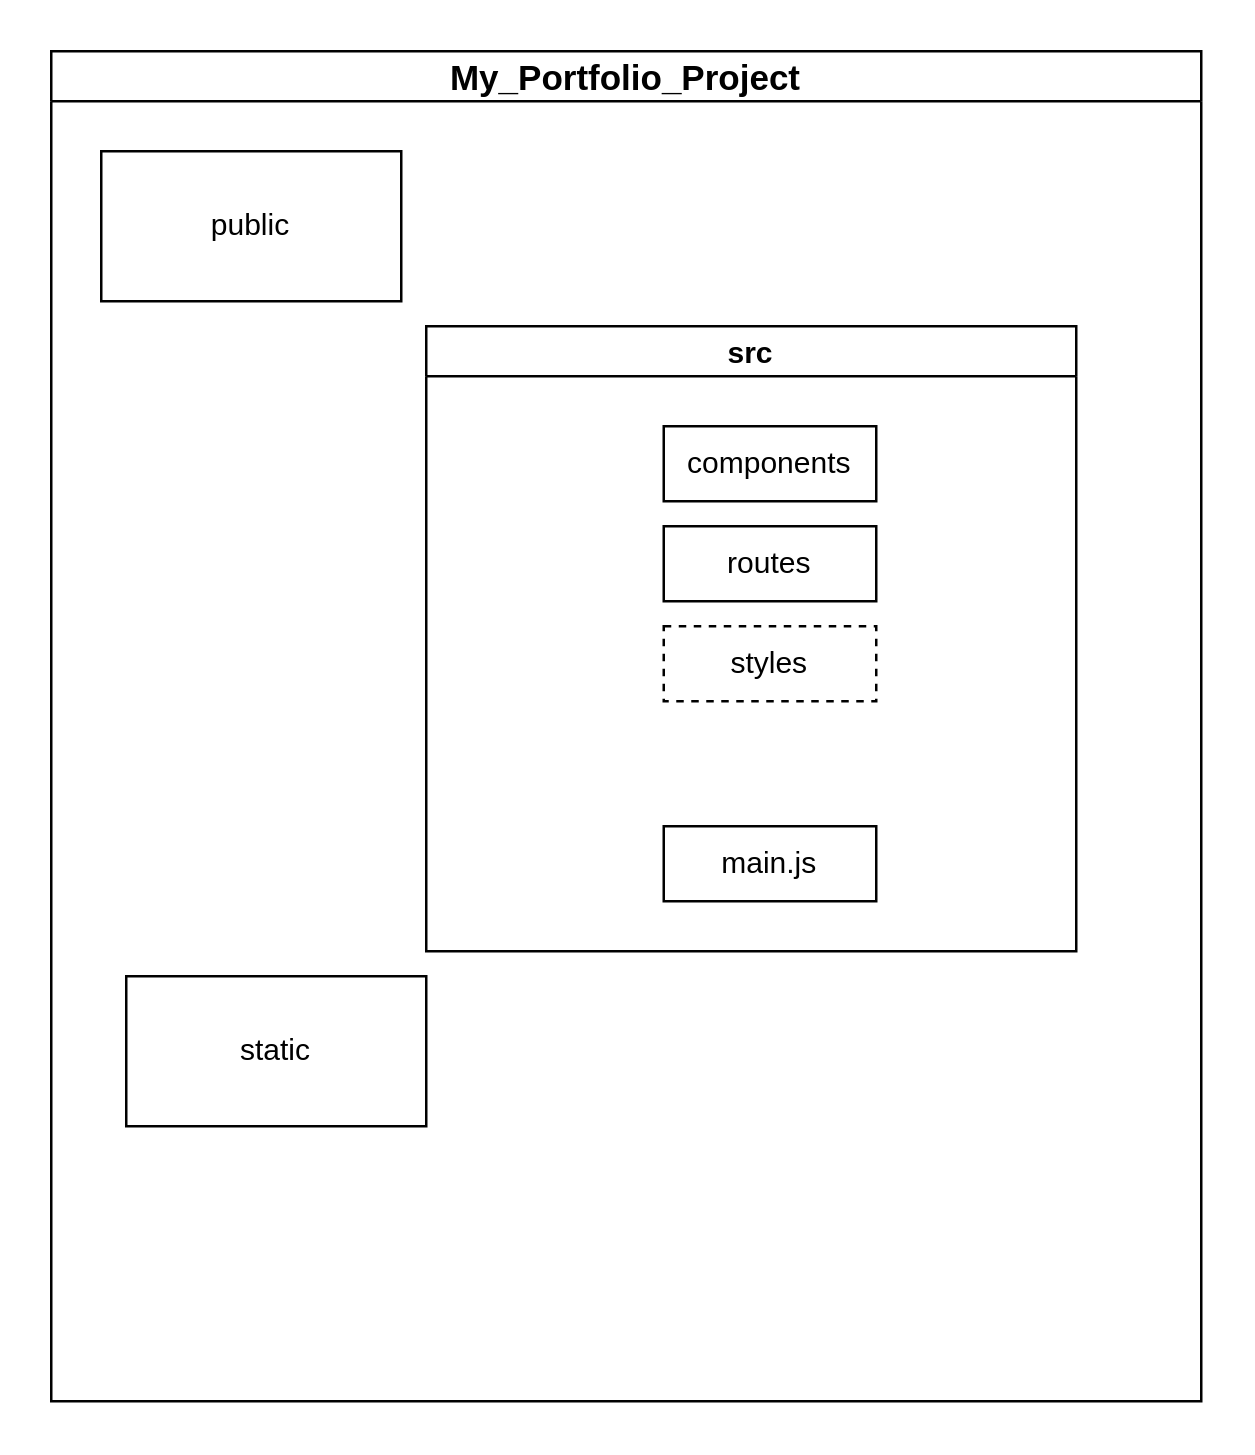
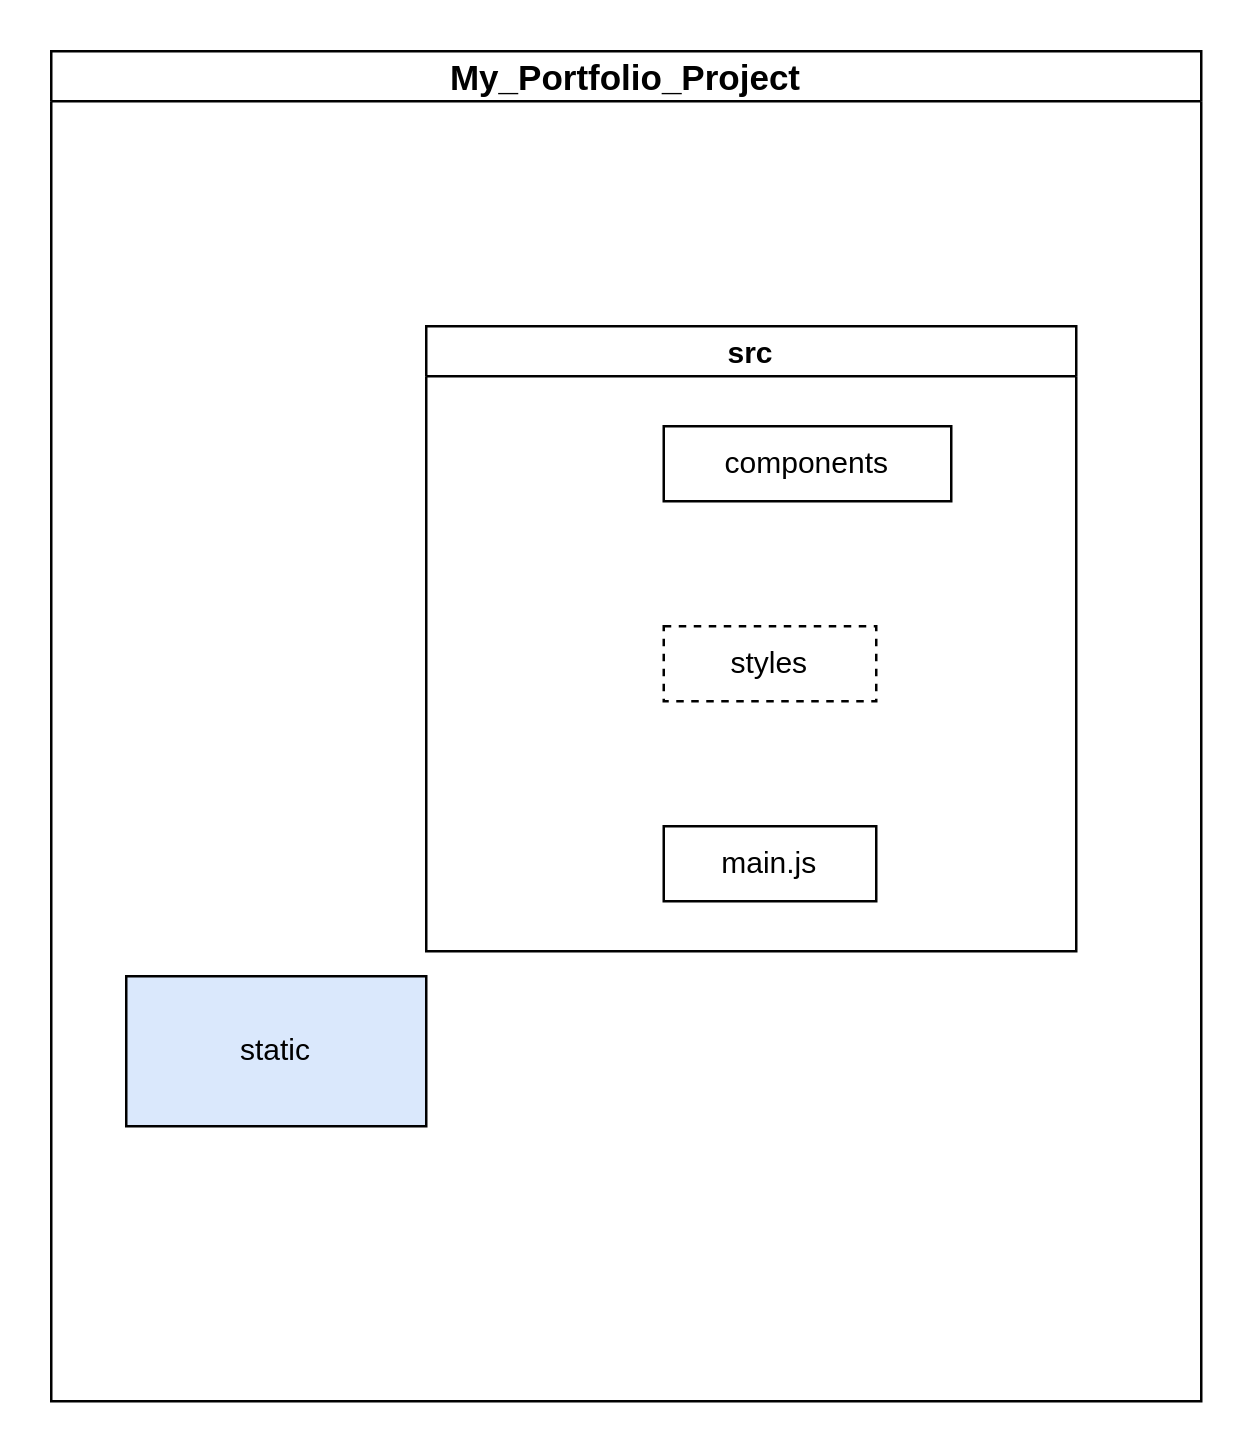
  <mxCell id="0" />
  <mxCell id="1" parent="0" />
  <mxCell id="2" value="My_Portfolio_Project" style="swimlane;startSize=20;horizontal=1;containerType=tree;fontSize=14;" vertex="1" parent="1"><mxGeometry x="20" y="20" width="460" height="540" as="geometry"><mxRectangle x="220" y="10" width="150" height="30" as="alternateBounds" /></mxGeometry></mxCell>
- <mxCell id="3" value="public" style="rounded=0;whiteSpace=wrap;html=1;" vertex="1" parent="2"><mxGeometry x="20" y="40" width="120" height="60" as="geometry" /></mxCell>
  <mxCell id="4" value="src" style="swimlane;startSize=20;horizontal=1;containerType=tree;" vertex="1" parent="2"><mxGeometry x="150" y="110" width="260" height="250" as="geometry"><mxRectangle x="190" y="40" width="70" height="30" as="alternateBounds" /></mxGeometry></mxCell>
- <mxCell id="5" value="components" style="rounded=0;whiteSpace=wrap;html=1;" vertex="1" parent="4"><mxGeometry x="95" y="40" width="85" height="30" as="geometry" /></mxCell>
- <mxCell id="6" value="routes" style="rounded=0;whiteSpace=wrap;html=1;" vertex="1" parent="4"><mxGeometry x="95" y="80" width="85" height="30" as="geometry" /></mxCell>
+ <mxCell id="5" value="components" style="rounded=0;whiteSpace=wrap;html=1;" vertex="1" parent="4"><mxGeometry x="95" y="40" width="115" height="30" as="geometry" /></mxCell>
  <mxCell id="7" value="styles" style="rounded=0;whiteSpace=wrap;html=1;dashed=1;" vertex="1" parent="4"><mxGeometry x="95" y="120" width="85" height="30" as="geometry" /></mxCell>
  <mxCell id="8" value="main.js" style="rounded=0;whiteSpace=wrap;html=1;" vertex="1" parent="4"><mxGeometry x="95" y="200" width="85" height="30" as="geometry" /></mxCell>
- <mxCell id="9" value="static" style="rounded=0;whiteSpace=wrap;html=1;" vertex="1" parent="2"><mxGeometry x="30" y="370" width="120" height="60" as="geometry" /></mxCell>
+ <mxCell id="9" value="static" style="rounded=0;whiteSpace=wrap;html=1;fillColor=#dae8fc;" vertex="1" parent="2"><mxGeometry x="30" y="370" width="120" height="60" as="geometry" /></mxCell>
